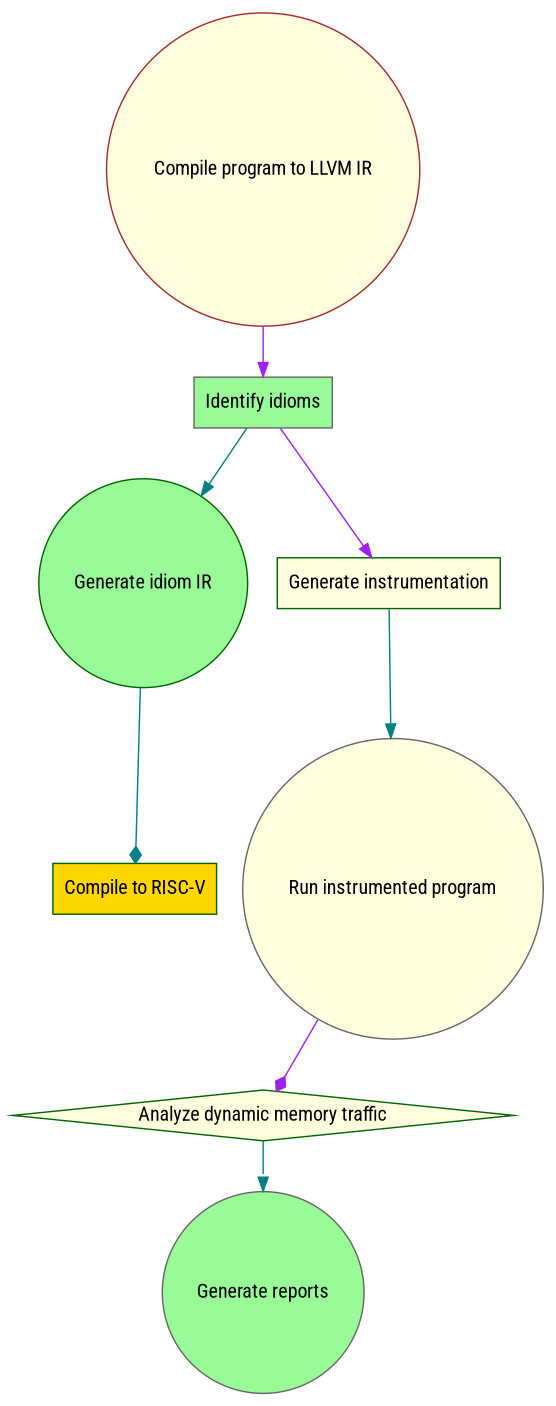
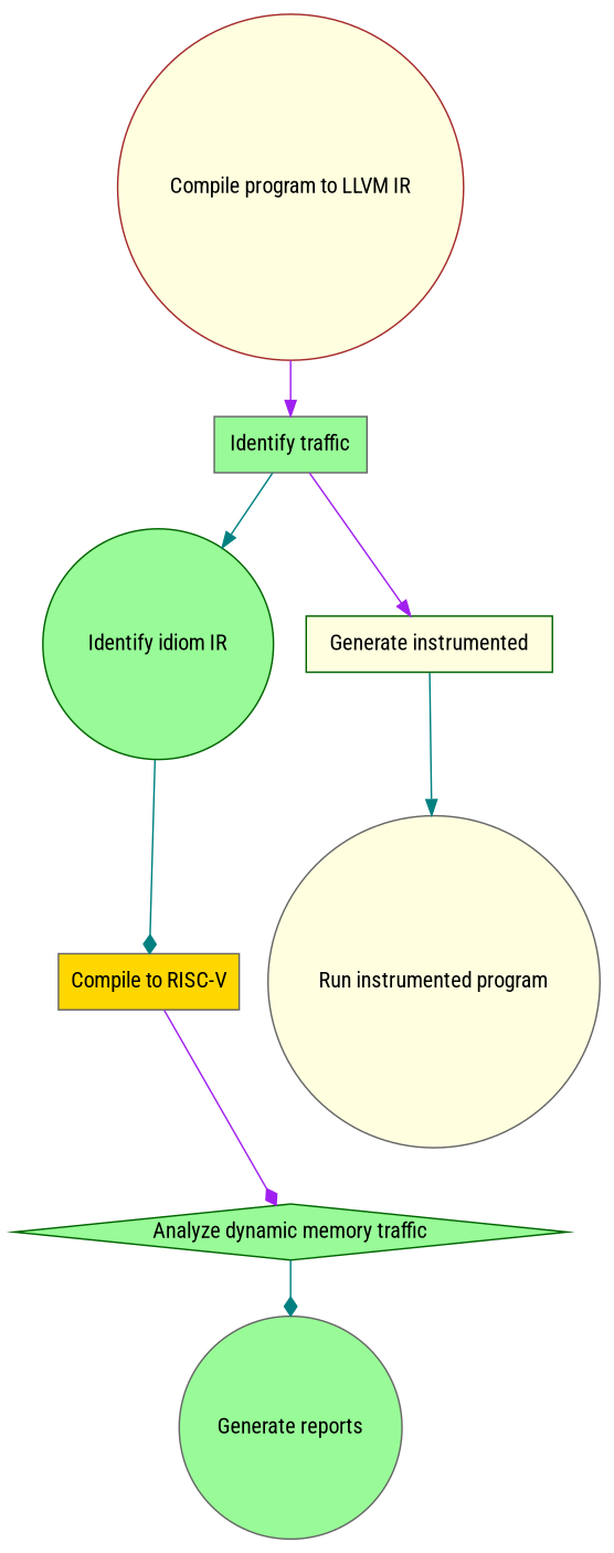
  strict digraph {
    fontname="Roboto Condensed"
    node [color=darkgreen fillcolor=lightyellow fontname="Roboto Condensed" shape=circle style=filled]
    edge [arrowhead=normal color=teal fontname="Roboto Condensed"]
    "Compile program to LLVM IR" [color=brown]
-   "Identify idioms" [color=gray40 fillcolor=palegreen shape=box]
-   "Generate idiom IR" [fillcolor=palegreen]
-   "Generate instrumentation" [shape=box]
-   "Compile to RISC-V" [fillcolor=gold shape=box]
+   "Identify idioms" [color=gray40 fillcolor=palegreen shape=box label="Identify traffic"]
+   "Generate idiom IR" [fillcolor=palegreen label="Identify idiom IR"]
+   "Generate instrumentation" [shape=box label="Generate instrumented"]
+   "Compile to RISC-V" [color=gray40 fillcolor=gold shape=box]
    "Run instrumented program" [color=gray40]
-   "Analyze dynamic memory traffic" [shape=diamond]
+   "Analyze dynamic memory traffic" [fillcolor=palegreen shape=diamond]
    "Generate reports" [color=gray40 fillcolor=palegreen]
    "Compile program to LLVM IR" -> "Identify idioms" [color=purple]
    "Identify idioms" -> "Generate idiom IR"
    "Identify idioms" -> "Generate instrumentation" [color=purple]
    "Generate idiom IR" -> "Compile to RISC-V" [arrowhead=diamond]
    "Generate instrumentation" -> "Run instrumented program"
-   "Run instrumented program" -> "Analyze dynamic memory traffic" [arrowhead=diamond color=purple]
-   "Analyze dynamic memory traffic" -> "Generate reports"
+   "Compile to RISC-V" -> "Analyze dynamic memory traffic" [arrowhead=diamond color=purple]
+   "Analyze dynamic memory traffic" -> "Generate reports" [arrowhead=diamond]
  }
